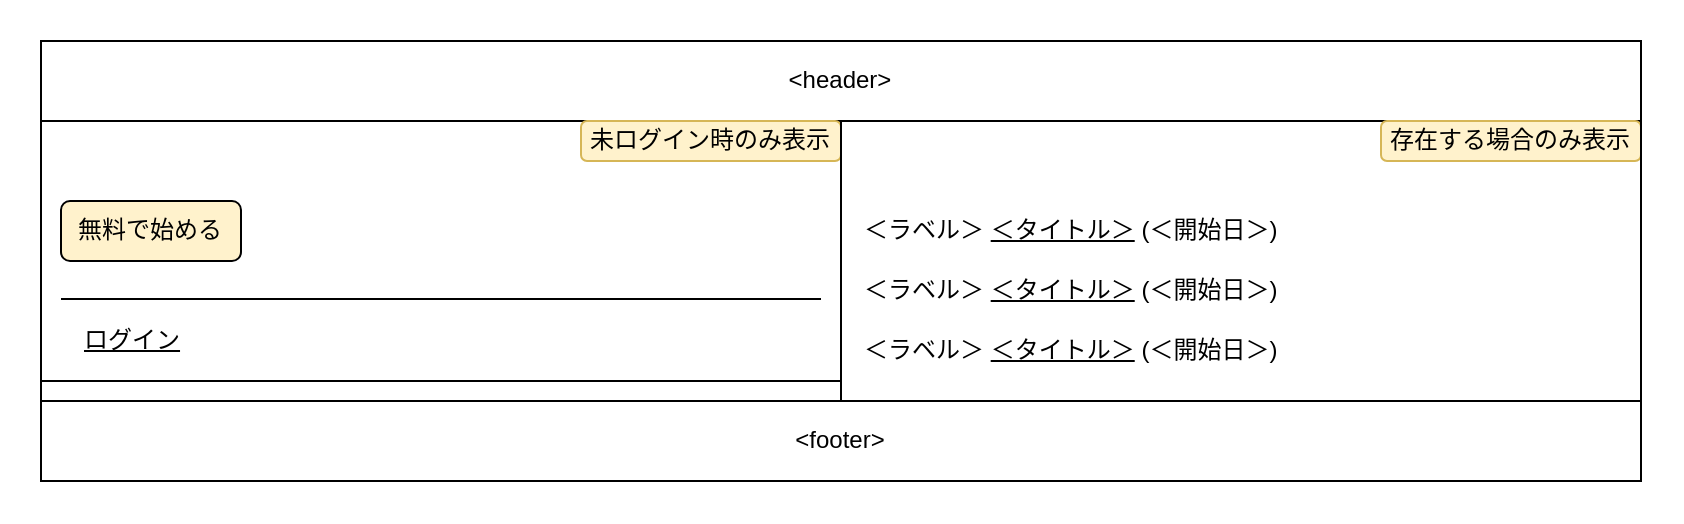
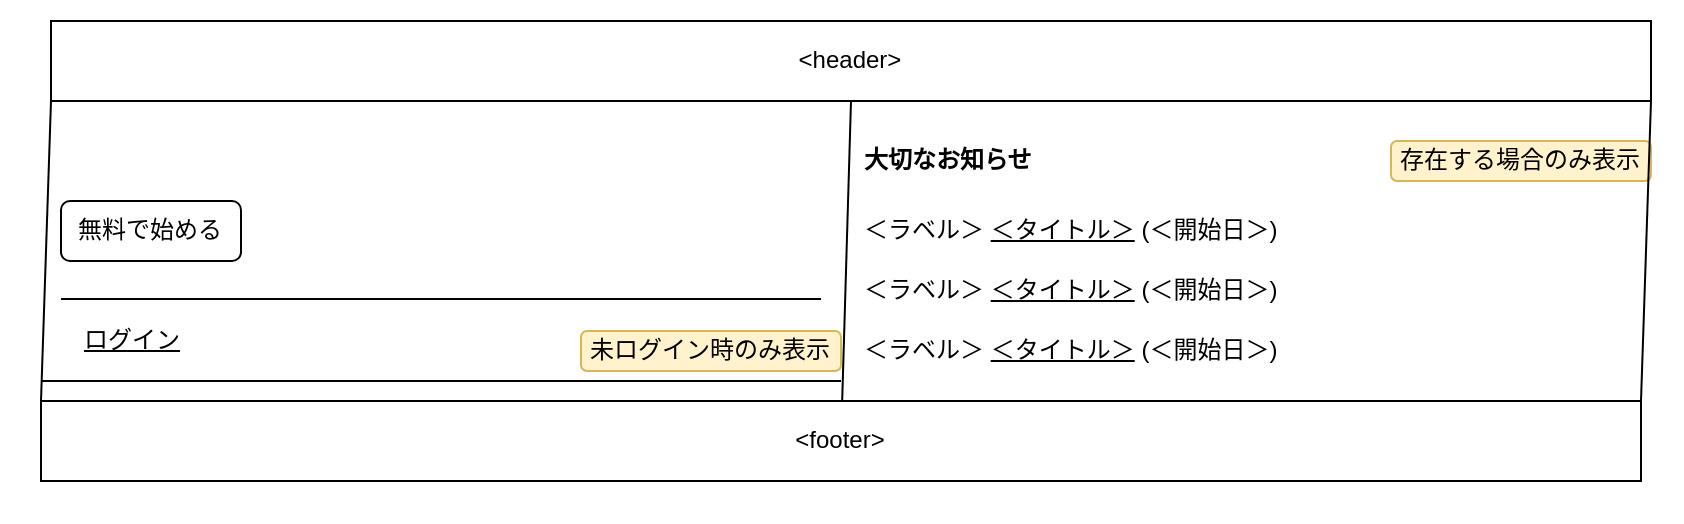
  <mxCell id="0" />
  <mxCell id="1" parent="0" />
- <mxCell id="2" value="&amp;lt;header&amp;gt;" style="rounded=0;whiteSpace=wrap;html=1;fillColor=none;" parent="1" vertex="1"><mxGeometry width="800" height="40" as="geometry" x="20" y="20" /></mxCell>
+ <mxCell id="2" value="&amp;lt;header&amp;gt;" style="rounded=0;whiteSpace=wrap;html=1;fillColor=none;" parent="1" vertex="1"><mxGeometry x="25" y="10" width="800" height="40" as="geometry" /></mxCell>
  <mxCell id="3" value="&amp;lt;footer&amp;gt;" style="rounded=0;whiteSpace=wrap;html=1;fillColor=none;" parent="1" vertex="1"><mxGeometry y="200" width="800" height="40" as="geometry" x="20" /></mxCell>
- <mxCell id="5" value="無料で始める" style="rounded=1;whiteSpace=wrap;html=1;align=center;fillColor=#fff2cc;" parent="1" vertex="1"><mxGeometry x="30" y="100" width="90" height="30" as="geometry" /></mxCell>
+ <mxCell id="4" value="&lt;b&gt;大切なお知らせ&lt;/b&gt;" style="text;html=1;strokeColor=none;fillColor=none;align=left;verticalAlign=middle;whiteSpace=wrap;rounded=0;" parent="1" vertex="1"><mxGeometry x="430" y="70" width="90" height="20" as="geometry" /></mxCell>
+ <mxCell id="5" value="無料で始める" style="rounded=1;whiteSpace=wrap;html=1;align=center;" parent="1" vertex="1"><mxGeometry x="30" y="100" width="90" height="30" as="geometry" /></mxCell>
  <mxCell id="6" value="&lt;u&gt;ログイン&lt;/u&gt;" style="text;html=1;strokeColor=none;fillColor=none;align=left;verticalAlign=middle;whiteSpace=wrap;rounded=0;" parent="1" vertex="1"><mxGeometry x="40" y="160" width="60" height="20" as="geometry" /></mxCell>
  <mxCell id="7" value="" style="endArrow=none;html=1;strokeColor=#000000;" parent="1" edge="1"><mxGeometry width="50" height="50" relative="1" as="geometry"><mxPoint x="30" y="149" as="sourcePoint" /><mxPoint x="410" y="149" as="targetPoint" /></mxGeometry></mxCell>
- <mxCell id="8" value="未ログイン時のみ表示" style="rounded=1;whiteSpace=wrap;html=1;fillColor=#fff2cc;strokeColor=#d6b656;" parent="1" vertex="1"><mxGeometry x="290" y="60" width="130" height="20" as="geometry" /></mxCell>
+ <mxCell id="8" value="未ログイン時のみ表示" style="rounded=1;whiteSpace=wrap;html=1;fillColor=#fff2cc;strokeColor=#d6b656;" parent="1" vertex="1"><mxGeometry x="290" y="165" width="130" height="20" as="geometry" /></mxCell>
  <mxCell id="9" value="&lt;span&gt;＜ラベル＞&amp;nbsp;&lt;/span&gt;&lt;u&gt;＜タイトル＞&lt;/u&gt;&lt;span&gt;&amp;nbsp;(＜開始日＞)&lt;/span&gt;" style="text;html=1;strokeColor=none;fillColor=none;align=left;verticalAlign=middle;whiteSpace=wrap;rounded=0;" parent="1" vertex="1"><mxGeometry x="430" y="100" width="220" height="30" as="geometry" /></mxCell>
  <mxCell id="10" value="&lt;span&gt;＜ラベル＞&amp;nbsp;&lt;/span&gt;&lt;u&gt;＜タイトル＞&lt;/u&gt;&lt;span&gt;&amp;nbsp;(＜開始日＞)&lt;/span&gt;" style="text;html=1;strokeColor=none;fillColor=none;align=left;verticalAlign=middle;whiteSpace=wrap;rounded=0;" parent="1" vertex="1"><mxGeometry x="430" y="130" width="220" height="30" as="geometry" /></mxCell>
  <mxCell id="11" value="&lt;span&gt;＜ラベル＞&amp;nbsp;&lt;/span&gt;&lt;u&gt;＜タイトル＞&lt;/u&gt;&lt;span&gt;&amp;nbsp;(＜開始日＞)&lt;/span&gt;" style="text;html=1;strokeColor=none;fillColor=none;align=left;verticalAlign=middle;whiteSpace=wrap;rounded=0;" parent="1" vertex="1"><mxGeometry x="430" y="160" width="220" height="30" as="geometry" /></mxCell>
- <mxCell id="12" value="存在する場合のみ表示" style="rounded=1;whiteSpace=wrap;html=1;fillColor=#fff2cc;strokeColor=#d6b656;" parent="1" vertex="1"><mxGeometry x="690" y="60" width="130" height="20" as="geometry" /></mxCell>
+ <mxCell id="12" value="存在する場合のみ表示" style="rounded=1;whiteSpace=wrap;html=1;fillColor=#fff2cc;strokeColor=#d6b656;" parent="1" vertex="1"><mxGeometry x="695" y="70" width="130" height="20" as="geometry" /></mxCell>
  <mxCell id="13" value="" style="endArrow=none;html=1;strokeColor=#000000;exitX=0;exitY=1;exitDx=0;exitDy=0;entryX=0;entryY=0;entryDx=0;entryDy=0;" parent="1" source="2" target="3" edge="1"><mxGeometry width="50" height="50" relative="1" as="geometry"><mxPoint x="40" y="159" as="sourcePoint" /><mxPoint x="420" y="159" as="targetPoint" /></mxGeometry></mxCell>
  <mxCell id="14" value="" style="endArrow=none;html=1;strokeColor=#000000;exitX=0.5;exitY=1;exitDx=0;exitDy=0;" parent="1" source="2" target="3" edge="1"><mxGeometry width="50" height="50" relative="1" as="geometry"><mxPoint x="30" y="70" as="sourcePoint" /><mxPoint x="30" y="210" as="targetPoint" /></mxGeometry></mxCell>
  <mxCell id="15" value="" style="endArrow=none;html=1;strokeColor=#000000;exitX=1;exitY=1;exitDx=0;exitDy=0;entryX=1;entryY=0;entryDx=0;entryDy=0;" parent="1" source="2" target="3" edge="1"><mxGeometry width="50" height="50" relative="1" as="geometry"><mxPoint x="430" y="70" as="sourcePoint" /><mxPoint x="430" y="210" as="targetPoint" /></mxGeometry></mxCell>
  <mxCell id="16" value="" style="endArrow=none;html=1;strokeColor=#000000;" parent="1" edge="1"><mxGeometry width="50" height="50" relative="1" as="geometry"><mxPoint y="190" as="sourcePoint" x="20" /><mxPoint x="420" y="190" as="targetPoint" /></mxGeometry></mxCell>
